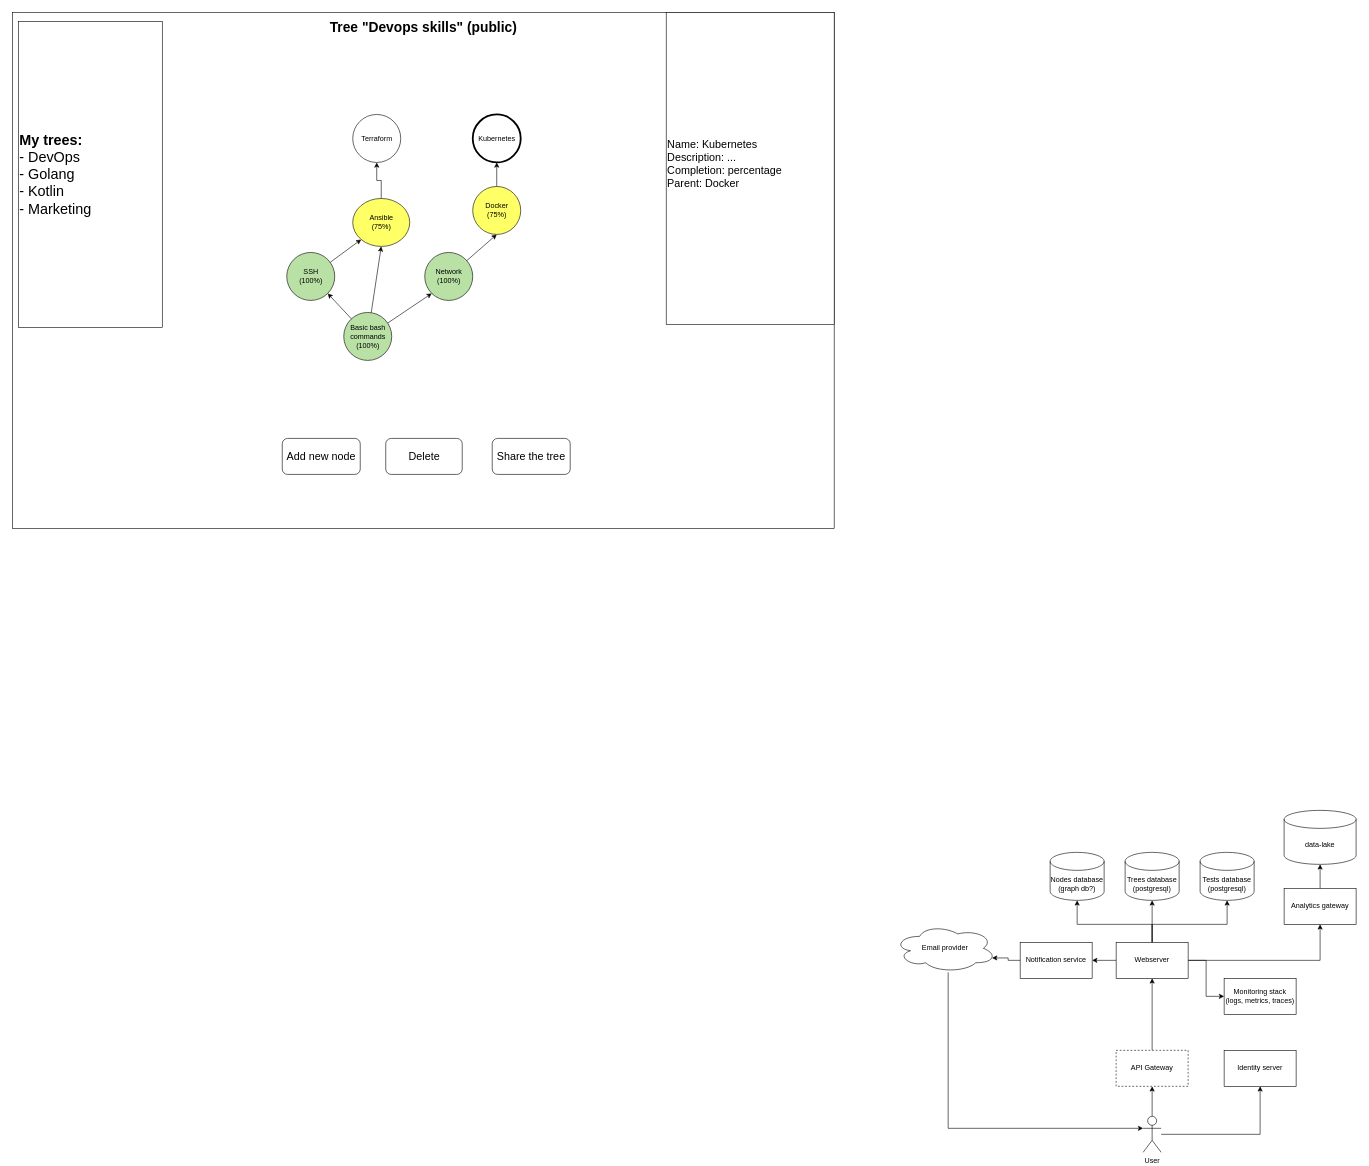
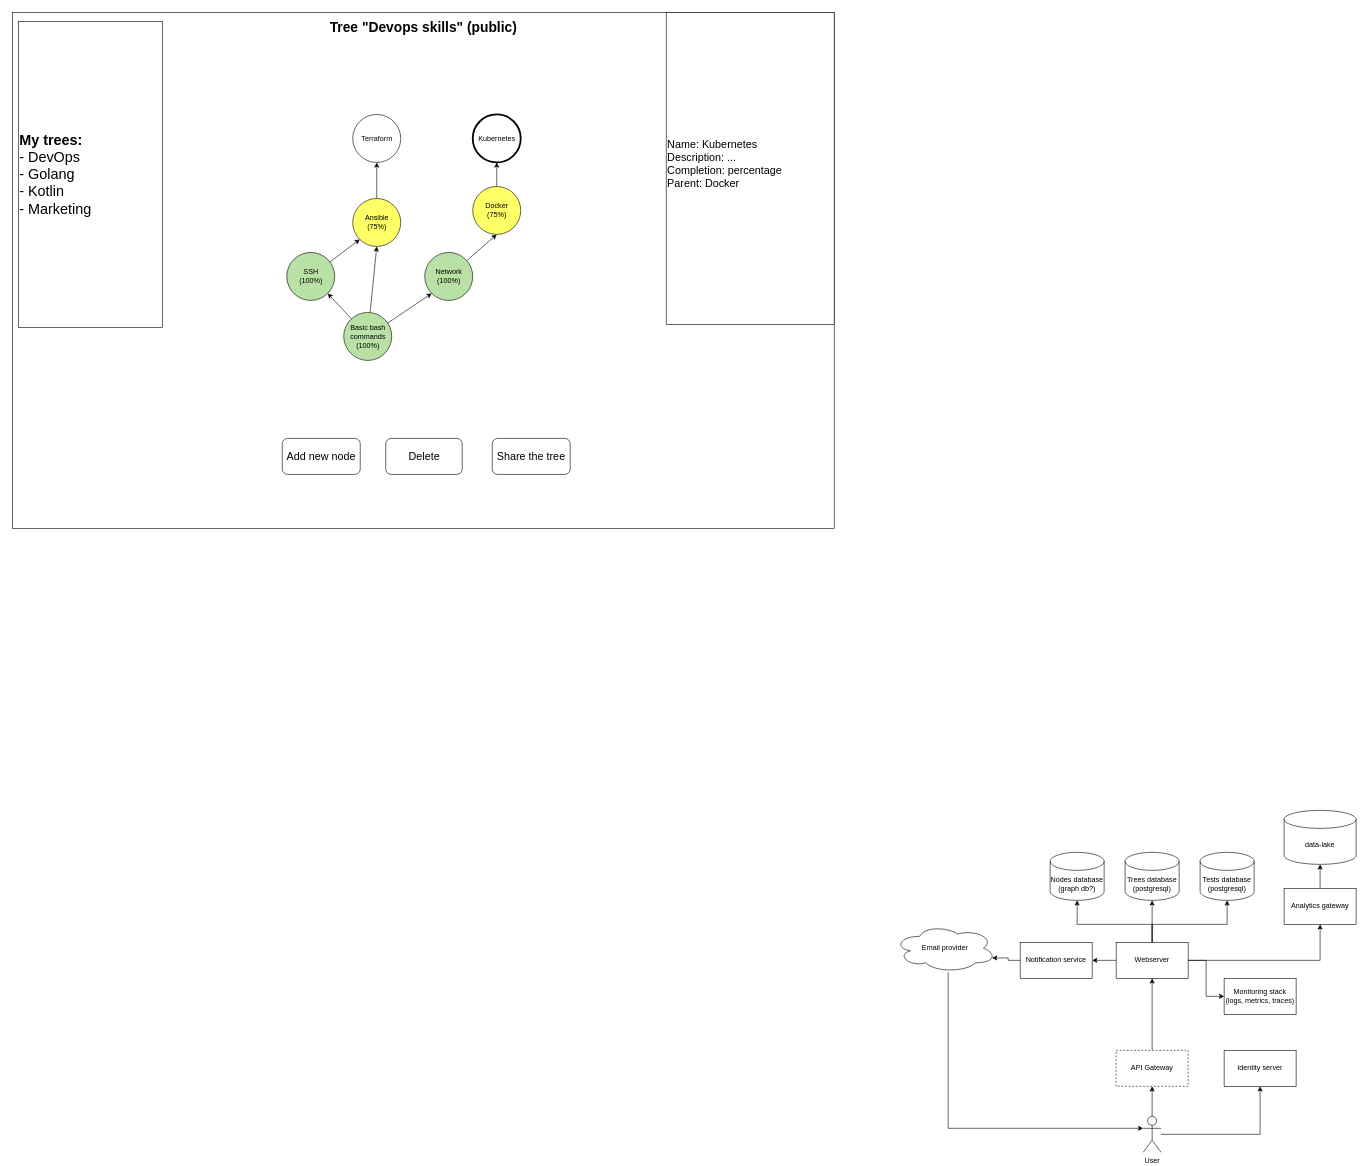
  <mxCell id="0" />
  <mxCell id="1" parent="0" />
  <mxCell id="2" value="" style="rounded=0;whiteSpace=wrap;html=1;" vertex="1" parent="1"><mxGeometry x="20" y="20" width="1370" height="860" as="geometry" /></mxCell>
  <mxCell id="3" value="Tree &quot;Devops skills&quot; (public)" style="text;html=1;align=center;verticalAlign=middle;whiteSpace=wrap;rounded=0;fontSize=23;fontStyle=1" vertex="1" parent="1"><mxGeometry x="542.5" y="20" width="325" height="50" as="geometry" /></mxCell>
  <mxCell id="4" style="rounded=0;orthogonalLoop=1;jettySize=auto;html=1;entryX=1;entryY=1;entryDx=0;entryDy=0;" edge="1" parent="1" source="14" target="16"><mxGeometry relative="1" as="geometry" /></mxCell>
  <mxCell id="5" style="rounded=0;orthogonalLoop=1;jettySize=auto;html=1;entryX=0.5;entryY=1;entryDx=0;entryDy=0;" edge="1" parent="1" source="14" target="15"><mxGeometry relative="1" as="geometry" /></mxCell>
  <mxCell id="6" style="rounded=0;orthogonalLoop=1;jettySize=auto;html=1;entryX=0;entryY=1;entryDx=0;entryDy=0;" edge="1" parent="1" source="14" target="19"><mxGeometry relative="1" as="geometry" /></mxCell>
  <mxCell id="7" style="edgeStyle=orthogonalEdgeStyle;rounded=0;orthogonalLoop=1;jettySize=auto;html=1;entryX=0.5;entryY=1;entryDx=0;entryDy=0;" edge="1" parent="1" source="15" target="17"><mxGeometry relative="1" as="geometry" /></mxCell>
  <mxCell id="8" style="rounded=0;orthogonalLoop=1;jettySize=auto;html=1;entryX=0;entryY=1;entryDx=0;entryDy=0;" edge="1" parent="1" source="16" target="15"><mxGeometry relative="1" as="geometry" /></mxCell>
  <mxCell id="9" style="edgeStyle=orthogonalEdgeStyle;rounded=0;orthogonalLoop=1;jettySize=auto;html=1;" edge="1" parent="1" source="18" target="13"><mxGeometry relative="1" as="geometry" /></mxCell>
  <mxCell id="10" value="&lt;font style=&quot;font-size: 18px;&quot;&gt;Name: Kubernetes&lt;br&gt;Description: ...&lt;br&gt;Completion: percentage&lt;br&gt;Parent: Docker&lt;br&gt;&lt;/font&gt;&lt;div&gt;&lt;br&gt;&lt;/div&gt;" style="rounded=0;whiteSpace=wrap;html=1;align=left;" vertex="1" parent="1"><mxGeometry x="1110" y="20" width="280" height="520" as="geometry" /></mxCell>
  <mxCell id="11" value="&lt;font style=&quot;font-size: 24px;&quot;&gt;&lt;b style=&quot;&quot;&gt;My trees:&lt;/b&gt;&lt;br&gt;- DevOps&lt;br&gt;- Golang&lt;br&gt;- Kotlin&lt;br&gt;- Marketing&lt;/font&gt;" style="rounded=0;whiteSpace=wrap;html=1;align=left;" vertex="1" parent="1"><mxGeometry x="30" y="35" width="240" height="510" as="geometry" /></mxCell>
  <mxCell id="12" style="rounded=0;orthogonalLoop=1;jettySize=auto;html=1;entryX=0.5;entryY=1;entryDx=0;entryDy=0;" edge="1" parent="1" source="19" target="18"><mxGeometry relative="1" as="geometry" /></mxCell>
  <mxCell id="13" value="Kubernetes" style="ellipse;whiteSpace=wrap;html=1;aspect=fixed;strokeWidth=3;" vertex="1" parent="1"><mxGeometry x="787.5" y="190" width="80" height="80" as="geometry" /></mxCell>
  <mxCell id="14" value="Basic bash commands&lt;br&gt;(100%)" style="ellipse;whiteSpace=wrap;html=1;aspect=fixed;fillColor=#B9E0A5;" vertex="1" parent="1"><mxGeometry x="572.5" y="520" width="80" height="80" as="geometry" /></mxCell>
- <mxCell id="15" value="Ansible&lt;br&gt;(75%)" style="ellipse;whiteSpace=wrap;html=1;aspect=fixed;fillColor=#FFFF66;" vertex="1" parent="1"><mxGeometry x="587.5" y="330" width="95" height="80" as="geometry" /></mxCell>
+ <mxCell id="15" value="Ansible&lt;br&gt;(75%)" style="ellipse;whiteSpace=wrap;html=1;aspect=fixed;fillColor=#FFFF66;" vertex="1" parent="1"><mxGeometry x="587.5" y="330" width="80" height="80" as="geometry" /></mxCell>
  <mxCell id="16" value="SSH&lt;br&gt;(100%)" style="ellipse;whiteSpace=wrap;html=1;aspect=fixed;fillColor=#B9E0A5;" vertex="1" parent="1"><mxGeometry x="477.5" y="420" width="80" height="80" as="geometry" /></mxCell>
  <mxCell id="17" value="Terraform" style="ellipse;whiteSpace=wrap;html=1;aspect=fixed;" vertex="1" parent="1"><mxGeometry x="587.5" y="190" width="80" height="80" as="geometry" /></mxCell>
  <mxCell id="18" value="Docker&lt;br&gt;(75%)" style="ellipse;whiteSpace=wrap;html=1;aspect=fixed;fillColor=#FFFF66;" vertex="1" parent="1"><mxGeometry x="787.5" y="310" width="80" height="80" as="geometry" /></mxCell>
  <mxCell id="19" value="Network&lt;br&gt;(100%)" style="ellipse;whiteSpace=wrap;html=1;aspect=fixed;fillColor=#B9E0A5;" vertex="1" parent="1"><mxGeometry x="707.5" y="420" width="80" height="80" as="geometry" /></mxCell>
  <mxCell id="20" value="Add new node" style="rounded=1;whiteSpace=wrap;html=1;fontSize=18;" vertex="1" parent="1"><mxGeometry x="470" y="730" width="130" height="60" as="geometry" /></mxCell>
  <mxCell id="21" value="Delete" style="rounded=1;whiteSpace=wrap;html=1;fontSize=18;" vertex="1" parent="1"><mxGeometry x="642.5" y="730" width="127.5" height="60" as="geometry" /></mxCell>
  <mxCell id="22" value="Share the tree" style="rounded=1;whiteSpace=wrap;html=1;fontSize=18;" vertex="1" parent="1"><mxGeometry x="820" y="730" width="130" height="60" as="geometry" /></mxCell>
  <mxCell id="23" style="edgeStyle=orthogonalEdgeStyle;rounded=0;orthogonalLoop=1;jettySize=auto;html=1;entryX=0.5;entryY=1;entryDx=0;entryDy=0;" edge="1" parent="1" source="25" target="35"><mxGeometry relative="1" as="geometry" /></mxCell>
  <mxCell id="24" style="edgeStyle=orthogonalEdgeStyle;rounded=0;orthogonalLoop=1;jettySize=auto;html=1;" edge="1" parent="1" source="25" target="26"><mxGeometry relative="1" as="geometry" /></mxCell>
  <mxCell id="25" value="User" style="shape=umlActor;verticalLabelPosition=bottom;verticalAlign=top;html=1;outlineConnect=0;" vertex="1" parent="1"><mxGeometry x="1905" y="1860" width="30" height="60" as="geometry" /></mxCell>
  <mxCell id="26" value="Identity server" style="rounded=0;whiteSpace=wrap;html=1;" vertex="1" parent="1"><mxGeometry x="2040" y="1750" width="120" height="60" as="geometry" /></mxCell>
  <mxCell id="27" value="Nodes database (graph db?)" style="shape=cylinder3;whiteSpace=wrap;html=1;boundedLbl=1;backgroundOutline=1;size=15;" vertex="1" parent="1"><mxGeometry x="1750" y="1420" width="90" height="80" as="geometry" /></mxCell>
  <mxCell id="28" value="Tests database&lt;br&gt;(postgresql)" style="shape=cylinder3;whiteSpace=wrap;html=1;boundedLbl=1;backgroundOutline=1;size=15;" vertex="1" parent="1"><mxGeometry x="2000" y="1420" width="90" height="80" as="geometry" /></mxCell>
  <mxCell id="29" value="Trees database&lt;br&gt;(postgresql)" style="shape=cylinder3;whiteSpace=wrap;html=1;boundedLbl=1;backgroundOutline=1;size=15;" vertex="1" parent="1"><mxGeometry x="1875" y="1420" width="90" height="80" as="geometry" /></mxCell>
  <mxCell id="30" style="edgeStyle=orthogonalEdgeStyle;rounded=0;orthogonalLoop=1;jettySize=auto;html=1;" edge="1" parent="1" source="33" target="39"><mxGeometry relative="1" as="geometry" /></mxCell>
  <mxCell id="31" style="edgeStyle=orthogonalEdgeStyle;rounded=0;orthogonalLoop=1;jettySize=auto;html=1;" edge="1" parent="1" source="33" target="40"><mxGeometry relative="1" as="geometry" /></mxCell>
  <mxCell id="32" style="edgeStyle=orthogonalEdgeStyle;rounded=0;orthogonalLoop=1;jettySize=auto;html=1;" edge="1" parent="1" source="33" target="46"><mxGeometry relative="1" as="geometry" /></mxCell>
  <mxCell id="33" value="Webserver" style="rounded=0;whiteSpace=wrap;html=1;" vertex="1" parent="1"><mxGeometry x="1860" y="1570" width="120" height="60" as="geometry" /></mxCell>
  <mxCell id="34" style="edgeStyle=orthogonalEdgeStyle;rounded=0;orthogonalLoop=1;jettySize=auto;html=1;entryX=0.5;entryY=1;entryDx=0;entryDy=0;" edge="1" parent="1" source="35" target="33"><mxGeometry relative="1" as="geometry" /></mxCell>
  <mxCell id="35" value="API Gateway" style="rounded=0;whiteSpace=wrap;html=1;dashed=1;" vertex="1" parent="1"><mxGeometry x="1860" y="1750" width="120" height="60" as="geometry" /></mxCell>
  <mxCell id="36" style="edgeStyle=orthogonalEdgeStyle;rounded=0;orthogonalLoop=1;jettySize=auto;html=1;entryX=0.5;entryY=1;entryDx=0;entryDy=0;entryPerimeter=0;" edge="1" parent="1" source="33" target="29"><mxGeometry relative="1" as="geometry" /></mxCell>
  <mxCell id="37" style="edgeStyle=orthogonalEdgeStyle;rounded=0;orthogonalLoop=1;jettySize=auto;html=1;entryX=0.5;entryY=1;entryDx=0;entryDy=0;entryPerimeter=0;" edge="1" parent="1" source="33" target="27"><mxGeometry relative="1" as="geometry"><Array as="points"><mxPoint x="1920" y="1540" /><mxPoint x="1795" y="1540" /></Array></mxGeometry></mxCell>
  <mxCell id="38" style="edgeStyle=orthogonalEdgeStyle;rounded=0;orthogonalLoop=1;jettySize=auto;html=1;entryX=0.5;entryY=1;entryDx=0;entryDy=0;entryPerimeter=0;" edge="1" parent="1" source="33" target="28"><mxGeometry relative="1" as="geometry"><Array as="points"><mxPoint x="1920" y="1540" /><mxPoint x="2045" y="1540" /></Array></mxGeometry></mxCell>
  <mxCell id="39" value="Notification service" style="rounded=0;whiteSpace=wrap;html=1;" vertex="1" parent="1"><mxGeometry x="1700" y="1570" width="120" height="60" as="geometry" /></mxCell>
  <mxCell id="40" value="Analytics gateway" style="rounded=0;whiteSpace=wrap;html=1;" vertex="1" parent="1"><mxGeometry x="2140" y="1480" width="120" height="60" as="geometry" /></mxCell>
  <mxCell id="41" value="data-lake" style="shape=cylinder3;whiteSpace=wrap;html=1;boundedLbl=1;backgroundOutline=1;size=15;" vertex="1" parent="1"><mxGeometry x="2140" y="1350" width="120" height="90" as="geometry" /></mxCell>
  <mxCell id="42" value="Email provider" style="ellipse;shape=cloud;whiteSpace=wrap;html=1;" vertex="1" parent="1"><mxGeometry x="1490" y="1540" width="170" height="80" as="geometry" /></mxCell>
  <mxCell id="43" style="edgeStyle=orthogonalEdgeStyle;rounded=0;orthogonalLoop=1;jettySize=auto;html=1;entryX=0.5;entryY=1;entryDx=0;entryDy=0;entryPerimeter=0;" edge="1" parent="1" source="40" target="41"><mxGeometry relative="1" as="geometry" /></mxCell>
  <mxCell id="44" style="edgeStyle=orthogonalEdgeStyle;rounded=0;orthogonalLoop=1;jettySize=auto;html=1;entryX=0.96;entryY=0.7;entryDx=0;entryDy=0;entryPerimeter=0;" edge="1" parent="1" source="39" target="42"><mxGeometry relative="1" as="geometry" /></mxCell>
  <mxCell id="45" style="edgeStyle=orthogonalEdgeStyle;rounded=0;orthogonalLoop=1;jettySize=auto;html=1;entryX=0;entryY=0.333;entryDx=0;entryDy=0;entryPerimeter=0;" edge="1" parent="1" source="42" target="25"><mxGeometry relative="1" as="geometry"><Array as="points"><mxPoint x="1580" y="1880" /></Array></mxGeometry></mxCell>
  <mxCell id="46" value="Monitoring stack&lt;br&gt;(logs, metrics, traces)" style="rounded=0;whiteSpace=wrap;html=1;" vertex="1" parent="1"><mxGeometry x="2040" y="1630" width="120" height="60" as="geometry" /></mxCell>
